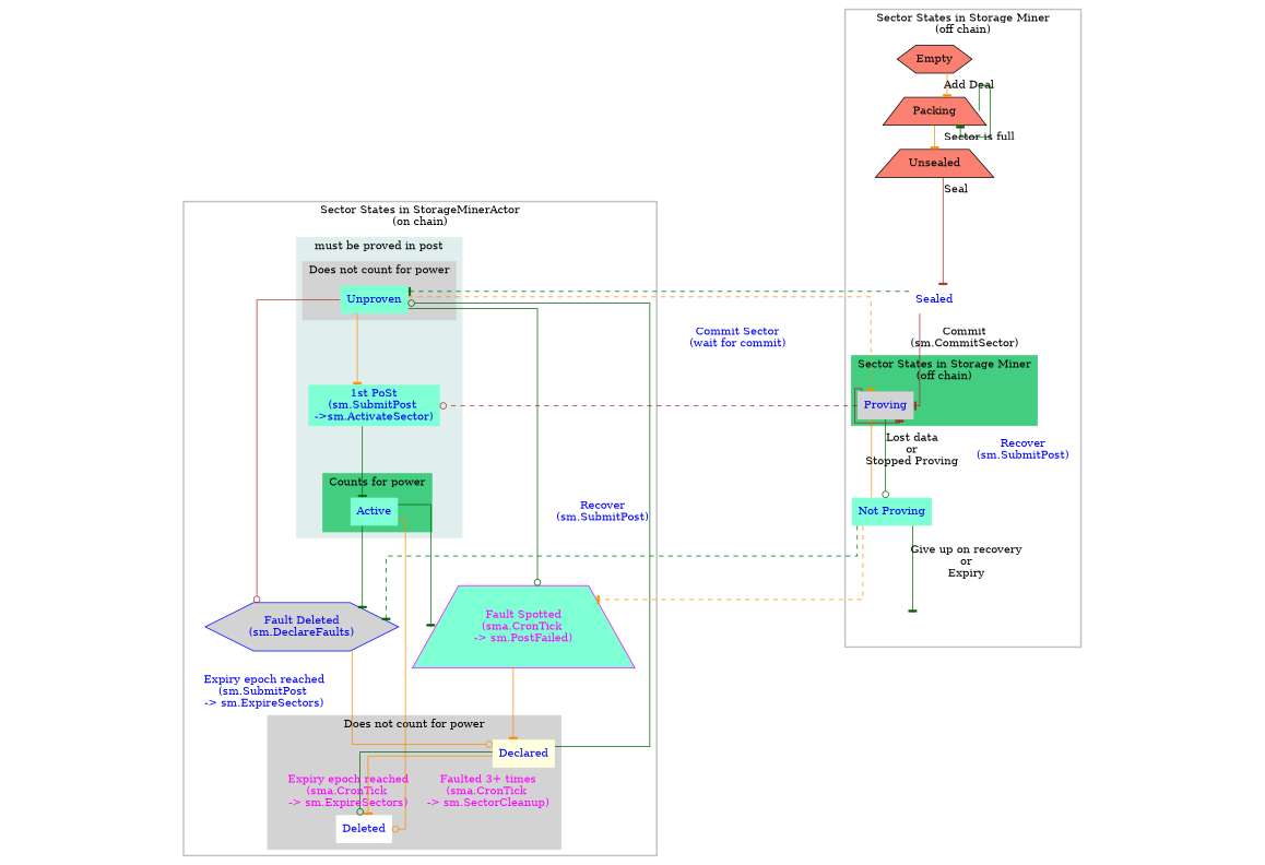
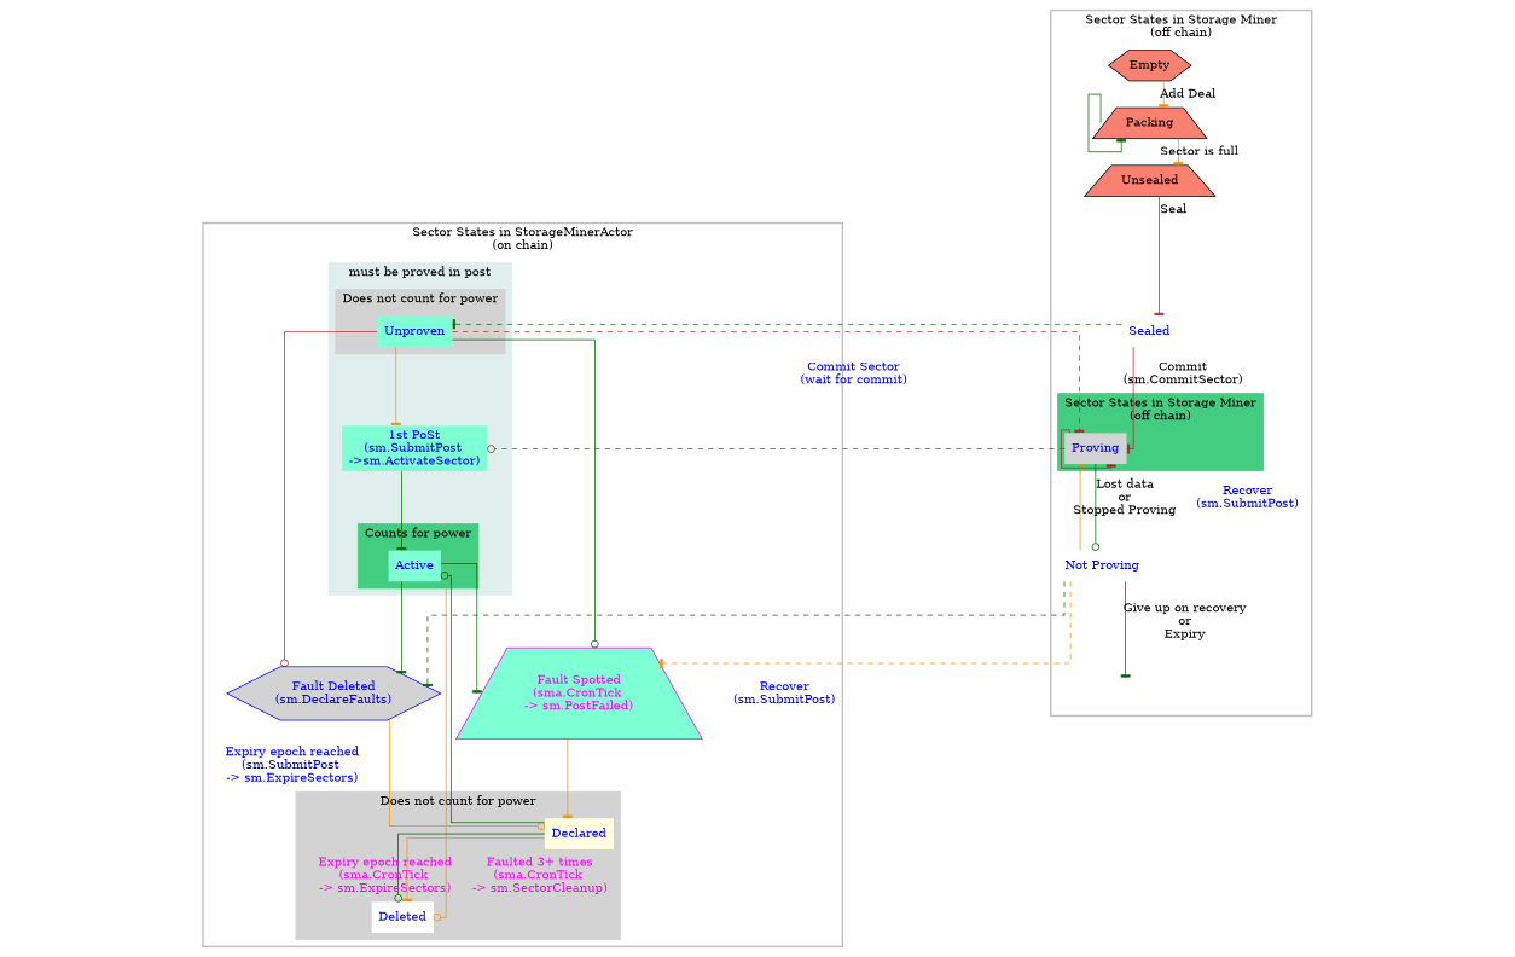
  digraph {
    compound=true
    ranksep=0.2
    splines=ortho
    node [color=blue fillcolor=aquamarine fontcolor=blue shape=none style=filled]
    edge [style=solid]
    n1 [label=Unproven]
    Sealed [fillcolor=white]
-   n3 [label="Not Proving"]
+   n3 [fillcolor=white label="Not Proving"]
    Proving [fillcolor=lightgrey]
    n5 [fillcolor=lightgrey label="Fault Deleted\n(sm.DeclareFaults)" shape=hexagon]
    n6 [color=invis label="1st PoSt\n(sm.SubmitPost \n->sm.ActivateSector)"]
    n7 [label=Active]
    n8 [fillcolor=white label=Deleted]
    n9 [fillcolor=lightyellow label=Declared]
    n10 [color=magenta fontcolor=magenta label="Fault Spotted\n(sma.CronTick \n-> sm.PostFailed)" shape=trapezium]
    split_________________3 [color=red style=invis fillcolor="" fontcolor="" shape=""]
    split_________________2 [color=red style=invis fillcolor="" fontcolor="" shape=""]
    split_________________4 [color=red style=invis fillcolor="" fontcolor="" shape=""]
    Deleted [color=red style=invis fillcolor="" fontcolor="" shape=""]
    Empty [fillcolor=salmon shape=hexagon color="" fontcolor=""]
    Packing [fillcolor=salmon shape=trapezium color="" fontcolor=""]
    Unsealed [fillcolor=salmon shape=trapezium color="" fontcolor=""]
    subgraph sub_1 {
      n1
      Sealed
      n3
      Proving
      n5
      n6
      n7
      n8
      n9
    }
    subgraph sub_2 {
      n3
      n10
    }
    subgraph sub_3 {
      n3
      Proving
      n7
      n9
      split_________________3
      split_________________2
      split_________________4
      Deleted
    }
    subgraph cluster_4 {
      color=gray
      label="Sector States in Storage Miner\n(off chain)"
      style=bold
      Sealed
      n3
      Deleted
      Empty
      Packing
      Unsealed
      subgraph cluster_5 {
        color=seagreen3
        label="Sector States in Storage Miner\n(off chain)"
        style=filled
        Proving
      }
    }
    subgraph cluster_6 {
      color=gray
      label="Sector States in StorageMinerActor\n(on chain)"
      style=bold
      subgraph sub_7 {
        color=gray
        label="Sector States in StorageMinerActor\n(on chain)"
        style=bold
        n5
        n6
        n7
      }
      subgraph sub_8 {
        color=gray
        label="Sector States in StorageMinerActor\n(on chain)"
        style=bold
        n1
        n7
        n9
        n10
      }
      subgraph cluster_9 {
        color=azure2
        label="must be proved in post"
        style=filled
        subgraph sub_10 {
          color=azure2
          label="must be proved in post"
          style=filled
          n6
        }
        subgraph cluster_11 {
          color=lightgray
          label="Does not count for power"
          style=filled
          n1
        }
        subgraph cluster_12 {
          color=seagreen3
          label="Counts for power"
          style=filled
          n7
        }
      }
      subgraph cluster_13 {
        color=lightgray
        label="Does not count for power"
        style=filled
        subgraph sub_14 {
          color=lightgray
          label="Does not count for power"
          style=filled
          n8
          n9
        }
      }
    }
-   n1 -> Proving [arrowhead=tee color=darkorange fontcolor=blue label="Commit Sector\n(wait for commit)" style=dashed]
+   n1 -> Proving [arrowhead=tee color=brown fontcolor=blue label="Commit Sector\n(wait for commit)" style=dashed]
    n1 -> n5 [arrowhead=odot color=brown fontcolor=blue]
    n1 -> n6 [arrowhead=tee color=darkorange fontcolor=blue]
    n1 -> n6 [style=invis]
    n1 -> n6 [style=invis]
    n1 -> n10 [arrowhead=odot color=darkgreen fontcolor=magenta]
    Sealed -> n1 [arrowhead=tee color=darkgreen constraint=false fontcolor=blue label="Commit Sector\n(sm.CommitSector)" style=dashed]
    Sealed -> n3 [style=invis]
    Sealed -> Proving [arrowhead=tee color=brown label="Commit\n(sm.CommitSector)"]
    n3 -> Proving [arrowhead=odot color=darkorange constraint=false fontcolor=blue label="Recover\n(sm.SubmitPost)"]
    n3 -> n5 [arrowhead=tee color=darkgreen fontcolor=blue style=dashed]
    n3 -> n10 [arrowhead=tee color=darkorange fontcolor=magenta style=dashed]
    n3 -> split_________________3 [color=red style=invis]
    n3 -> Deleted [style=invis]
    n3 -> Deleted [arrowhead=tee color=darkgreen label="Give up on recovery\nor\nExpiry"]
    Proving -> n3 [arrowhead=odot color=darkgreen label="Lost data\nor\nStopped Proving"]
    Proving -> Proving [arrowhead=tee color=brown fontcolor=blue label="Produce Post\n(sm.SubmitPost)"]
    Proving -> n6 [arrowhead=odot color=brown fontcolor=blue style=dashed]
    Proving -> split_________________2 [color=red style=invis]
    n5 -> n9 [arrowhead=odot color=darkorange fontcolor=blue]
    n5 -> n9 [style=invis]
    n6 -> n7 [arrowhead=tee color=darkgreen fontcolor=blue]
    n6 -> n7 [style=invis]
    n6 -> n7 [style=invis]
    n7 -> n5 [arrowhead=tee color=darkgreen fontcolor=blue]
    n7 -> n5 [style=invis]
    n7 -> n8 [arrowhead=odot color=darkorange fontcolor=blue label="Expiry epoch reached\n(sm.SubmitPost \n-> sm.ExpireSectors)"]
    n7 -> n10 [arrowhead=tee color=darkgreen fontcolor=magenta]
    n7 -> n10 [style=invis]
-   n9 -> n1 [arrowhead=odot color=darkgreen constraint=false fontcolor=blue label="Recover\n(sm.SubmitPost)"]
+   n9 -> n7 [arrowhead=odot color=darkgreen constraint=false fontcolor=blue label="Recover\n(sm.SubmitPost)"]
    n9 -> n8 [arrowhead=odot color=darkgreen fontcolor=magenta label="Expiry epoch reached\n(sma.CronTick \n-> sm.ExpireSectors)"]
    n9 -> n8 [arrowhead=tee color=darkorange constraint=false fontcolor=magenta label="Faulted 3+ times\n(sma.CronTick \n-> sm.SectorCleanup)"]
    n9 -> n8 [style=invis]
    n9 -> n8 [style=invis]
    n9 -> split_________________4 [color=red style=invis]
    n10 -> n9 [arrowhead=tee color=darkorange fontcolor=magenta]
    n10 -> n9 [style=invis]
    split_________________3 -> n9 [color=red style=invis]
    split_________________2 -> n7 [color=red style=invis]
    split_________________4 -> Deleted [color=red style=invis]
    Empty -> Packing [style=invis]
    Empty -> Packing [arrowhead=tee color=darkorange label="Add Deal"]
    Packing -> Packing [arrowhead=tee color=darkgreen label="Add Deal"]
    Packing -> Unsealed [style=invis]
    Packing -> Unsealed [arrowhead=tee color=darkorange label="Sector is full"]
    Unsealed -> Sealed [style=invis]
    Unsealed -> Sealed [arrowhead=tee color=brown label=Seal]
  }
